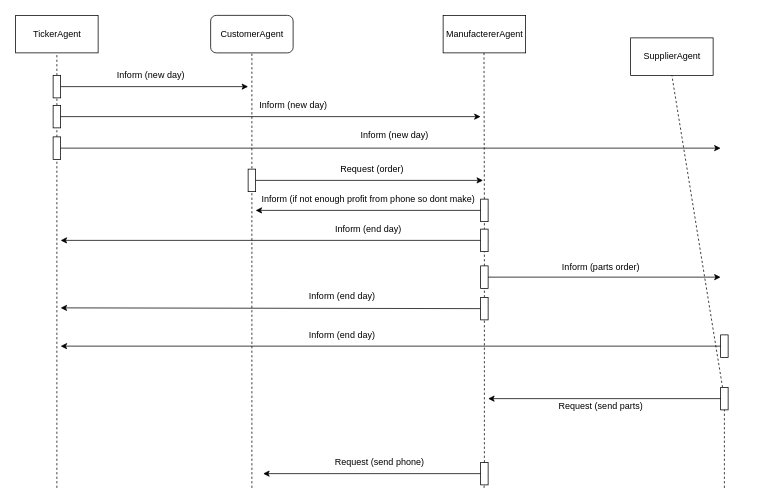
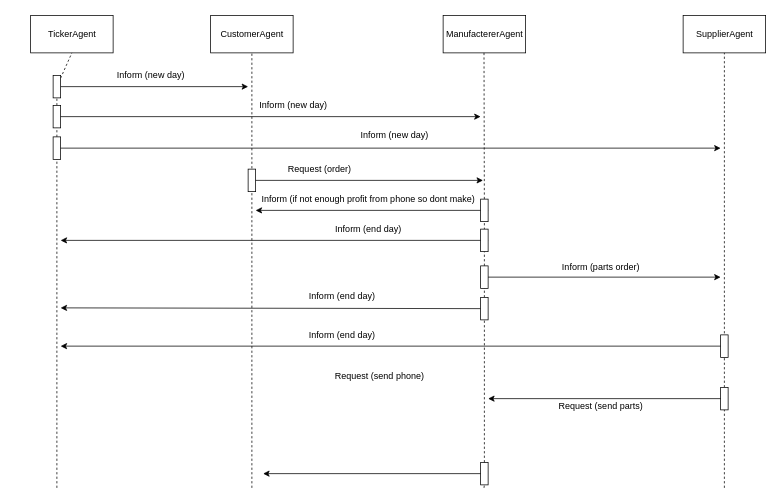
  <mxCell id="0" />
  <mxCell id="1" parent="0" />
- <mxCell id="2" value="TickerAgent" style="html=1;" vertex="1" parent="1"><mxGeometry x="20" y="20" width="110" height="50" as="geometry" /></mxCell>
- <mxCell id="3" value="CustomerAgent" style="html=1;rounded=1;" vertex="1" parent="1"><mxGeometry x="280" y="20" width="110" height="50" as="geometry" /></mxCell>
- <mxCell id="4" value="SupplierAgent" style="html=1;" vertex="1" parent="1"><mxGeometry x="840" y="50" width="110" height="50" as="geometry" /></mxCell>
+ <mxCell id="2" value="TickerAgent" style="html=1;" vertex="1" parent="1"><mxGeometry x="40" y="20" width="110" height="50" as="geometry" /></mxCell>
+ <mxCell id="3" value="CustomerAgent" style="html=1;" vertex="1" parent="1"><mxGeometry x="280" y="20" width="110" height="50" as="geometry" /></mxCell>
+ <mxCell id="4" value="SupplierAgent" style="html=1;" vertex="1" parent="1"><mxGeometry x="910" y="20" width="110" height="50" as="geometry" /></mxCell>
  <mxCell id="5" value="ManufactererAgent" style="html=1;" vertex="1" parent="1"><mxGeometry x="590" y="20" width="110" height="50" as="geometry" /></mxCell>
  <mxCell id="6" value="" style="endArrow=none;dashed=1;html=1;entryX=0.5;entryY=1;entryDx=0;entryDy=0;" edge="1" parent="1" source="11" target="2"><mxGeometry width="50" height="50" relative="1" as="geometry"><mxPoint x="75" y="650" as="sourcePoint" /><mxPoint x="75" y="90" as="targetPoint" /></mxGeometry></mxCell>
  <mxCell id="7" value="" style="endArrow=none;dashed=1;html=1;entryX=0.5;entryY=1;entryDx=0;entryDy=0;" edge="1" parent="1" target="3"><mxGeometry width="50" height="50" relative="1" as="geometry"><mxPoint x="335" y="650" as="sourcePoint" /><mxPoint x="330" y="70" as="targetPoint" /></mxGeometry></mxCell>
  <mxCell id="8" value="" style="endArrow=none;dashed=1;html=1;entryX=0.5;entryY=1;entryDx=0;entryDy=0;fontStyle=1" edge="1" parent="1" source="25"><mxGeometry width="50" height="50" relative="1" as="geometry"><mxPoint x="644.5" y="650" as="sourcePoint" /><mxPoint x="644.5" y="70" as="targetPoint" /></mxGeometry></mxCell>
  <mxCell id="9" value="" style="endArrow=none;dashed=1;html=1;entryX=0.5;entryY=1;entryDx=0;entryDy=0;" edge="1" parent="1" source="30" target="4"><mxGeometry width="50" height="50" relative="1" as="geometry"><mxPoint x="965" y="650" as="sourcePoint" /><mxPoint x="105" y="100" as="targetPoint" /></mxGeometry></mxCell>
  <mxCell id="10" value="" style="endArrow=classic;html=1;exitX=1;exitY=0.5;exitDx=0;exitDy=0;" edge="1" parent="1" source="11"><mxGeometry width="50" height="50" relative="1" as="geometry"><mxPoint x="76" y="120" as="sourcePoint" /><mxPoint x="330" y="115" as="targetPoint" /></mxGeometry></mxCell>
  <mxCell id="11" value="" style="rounded=0;whiteSpace=wrap;html=1;" vertex="1" parent="1"><mxGeometry x="70" y="100" width="10" height="30" as="geometry" /></mxCell>
  <mxCell id="12" value="" style="endArrow=none;dashed=1;html=1;entryX=0.5;entryY=1;entryDx=0;entryDy=0;" edge="1" parent="1" target="11"><mxGeometry width="50" height="50" relative="1" as="geometry"><mxPoint x="75" y="650" as="sourcePoint" /><mxPoint x="75" y="70" as="targetPoint" /></mxGeometry></mxCell>
  <mxCell id="13" value="Inform (new day)" style="text;html=1;align=center;verticalAlign=middle;resizable=0;points=[];;autosize=1;" vertex="1" parent="1"><mxGeometry x="145" y="90" width="110" height="20" as="geometry" /></mxCell>
  <mxCell id="14" value="" style="rounded=0;whiteSpace=wrap;html=1;" vertex="1" parent="1"><mxGeometry x="70" y="140" width="10" height="30" as="geometry" /></mxCell>
  <mxCell id="15" value="" style="endArrow=classic;html=1;exitX=1;exitY=0.5;exitDx=0;exitDy=0;" edge="1" source="14" parent="1"><mxGeometry width="50" height="50" relative="1" as="geometry"><mxPoint x="76" y="160" as="sourcePoint" /><mxPoint x="640" y="155" as="targetPoint" /></mxGeometry></mxCell>
  <mxCell id="16" value="Inform (new day)" style="text;html=1;align=center;verticalAlign=middle;resizable=0;points=[];;autosize=1;" vertex="1" parent="1"><mxGeometry x="335" y="130" width="110" height="20" as="geometry" /></mxCell>
  <mxCell id="17" value="" style="rounded=0;whiteSpace=wrap;html=1;" vertex="1" parent="1"><mxGeometry x="70" y="182" width="10" height="30" as="geometry" /></mxCell>
  <mxCell id="18" value="" style="endArrow=classic;html=1;exitX=1;exitY=0.5;exitDx=0;exitDy=0;" edge="1" parent="1" source="17"><mxGeometry width="50" height="50" relative="1" as="geometry"><mxPoint x="76" y="202" as="sourcePoint" /><mxPoint x="960" y="197" as="targetPoint" /></mxGeometry></mxCell>
  <mxCell id="19" value="Inform (new day)" style="text;html=1;align=center;verticalAlign=middle;resizable=0;points=[];;autosize=1;" vertex="1" parent="1"><mxGeometry x="470" y="170" width="110" height="20" as="geometry" /></mxCell>
  <mxCell id="20" value="" style="rounded=0;whiteSpace=wrap;html=1;" vertex="1" parent="1"><mxGeometry x="330" y="225" width="10" height="30" as="geometry" /></mxCell>
  <mxCell id="21" value="" style="endArrow=classic;html=1;exitX=1;exitY=0.5;exitDx=0;exitDy=0;entryX=0.364;entryY=1.25;entryDx=0;entryDy=0;entryPerimeter=0;" edge="1" parent="1" source="20"><mxGeometry width="50" height="50" relative="1" as="geometry"><mxPoint x="336" y="245" as="sourcePoint" /><mxPoint x="643.2" y="240" as="targetPoint" /></mxGeometry></mxCell>
- <mxCell id="22" value="Request (order)" style="text;html=1;align=center;verticalAlign=middle;resizable=0;points=[];;autosize=1;" vertex="1" parent="1"><mxGeometry x="445" y="215" width="100" height="20" as="geometry" /></mxCell>
+ <mxCell id="22" value="Request (order)" style="text;html=1;align=center;verticalAlign=middle;resizable=0;points=[];;autosize=1;" vertex="1" parent="1"><mxGeometry x="375" y="215" width="100" height="20" as="geometry" /></mxCell>
  <mxCell id="23" value="" style="endArrow=classic;html=1;exitX=1;exitY=0.5;exitDx=0;exitDy=0;" edge="1" parent="1"><mxGeometry width="50" height="50" relative="1" as="geometry"><mxPoint x="650" y="280" as="sourcePoint" /><mxPoint x="340" y="280" as="targetPoint" /></mxGeometry></mxCell>
  <mxCell id="24" value="Inform (if not enough profit from phone so dont make)" style="text;html=1;align=center;verticalAlign=middle;resizable=0;points=[];;autosize=1;" vertex="1" parent="1"><mxGeometry x="340" y="255" width="300" height="20" as="geometry" /></mxCell>
  <mxCell id="25" value="" style="rounded=0;whiteSpace=wrap;html=1;" vertex="1" parent="1"><mxGeometry x="640" y="265" width="10" height="30" as="geometry" /></mxCell>
  <mxCell id="26" value="" style="endArrow=none;dashed=1;html=1;entryX=0.5;entryY=1;entryDx=0;entryDy=0;fontStyle=1" edge="1" parent="1" source="46" target="25"><mxGeometry width="50" height="50" relative="1" as="geometry"><mxPoint x="644.5" y="706" as="sourcePoint" /><mxPoint x="644.5" y="126" as="targetPoint" /></mxGeometry></mxCell>
  <mxCell id="27" value="" style="rounded=0;whiteSpace=wrap;html=1;" vertex="1" parent="1"><mxGeometry x="640" y="354" width="10" height="30" as="geometry" /></mxCell>
  <mxCell id="28" value="" style="endArrow=classic;html=1;exitX=1;exitY=0.5;exitDx=0;exitDy=0;" edge="1" parent="1" source="27"><mxGeometry width="50" height="50" relative="1" as="geometry"><mxPoint x="646" y="374" as="sourcePoint" /><mxPoint x="960" y="369" as="targetPoint" /></mxGeometry></mxCell>
  <mxCell id="29" value="Inform (parts order)" style="text;html=1;align=center;verticalAlign=middle;resizable=0;points=[];;autosize=1;" vertex="1" parent="1"><mxGeometry x="735" y="346" width="130" height="20" as="geometry" /></mxCell>
  <mxCell id="30" value="" style="rounded=0;whiteSpace=wrap;html=1;" vertex="1" parent="1"><mxGeometry x="960" y="516" width="10" height="30" as="geometry" /></mxCell>
  <mxCell id="31" value="" style="endArrow=none;dashed=1;html=1;entryX=0.5;entryY=1;entryDx=0;entryDy=0;" edge="1" parent="1" target="30"><mxGeometry width="50" height="50" relative="1" as="geometry"><mxPoint x="965" y="650" as="sourcePoint" /><mxPoint x="965" y="70" as="targetPoint" /></mxGeometry></mxCell>
  <mxCell id="32" value="" style="endArrow=classic;html=1;exitX=0;exitY=0.5;exitDx=0;exitDy=0;" edge="1" parent="1" source="30"><mxGeometry width="50" height="50" relative="1" as="geometry"><mxPoint x="660" y="499" as="sourcePoint" /><mxPoint x="650" y="531" as="targetPoint" /></mxGeometry></mxCell>
  <mxCell id="33" value="Request (send parts)" style="text;html=1;align=center;verticalAlign=middle;resizable=0;points=[];;autosize=1;" vertex="1" parent="1"><mxGeometry x="735" y="531" width="130" height="20" as="geometry" /></mxCell>
  <mxCell id="34" value="" style="rounded=0;whiteSpace=wrap;html=1;" vertex="1" parent="1"><mxGeometry x="640" y="616" width="10" height="30" as="geometry" /></mxCell>
  <mxCell id="35" value="" style="endArrow=none;dashed=1;html=1;entryX=0.5;entryY=1;entryDx=0;entryDy=0;fontStyle=1" edge="1" parent="1" target="34"><mxGeometry width="50" height="50" relative="1" as="geometry"><mxPoint x="644.5" y="650" as="sourcePoint" /><mxPoint x="645" y="280" as="targetPoint" /></mxGeometry></mxCell>
  <mxCell id="36" value="" style="endArrow=classic;html=1;exitX=0;exitY=0.5;exitDx=0;exitDy=0;" edge="1" parent="1" source="34"><mxGeometry width="50" height="50" relative="1" as="geometry"><mxPoint x="590" y="580" as="sourcePoint" /><mxPoint x="350" y="631" as="targetPoint" /></mxGeometry></mxCell>
- <mxCell id="37" value="Request (send phone)" style="text;html=1;align=center;verticalAlign=middle;resizable=0;points=[];;autosize=1;" vertex="1" parent="1"><mxGeometry x="440" y="606" width="130" height="20" as="geometry" /></mxCell>
+ <mxCell id="37" value="Request (send phone)" style="text;html=1;align=center;verticalAlign=middle;resizable=0;points=[];;autosize=1;" vertex="1" parent="1"><mxGeometry x="440" y="491" width="130" height="20" as="geometry" /></mxCell>
  <mxCell id="38" value="" style="rounded=0;whiteSpace=wrap;html=1;" vertex="1" parent="1"><mxGeometry x="960" y="446" width="10" height="30" as="geometry" /></mxCell>
  <mxCell id="39" value="" style="endArrow=classic;html=1;exitX=0;exitY=0.5;exitDx=0;exitDy=0;" edge="1" parent="1" source="38"><mxGeometry width="50" height="50" relative="1" as="geometry"><mxPoint x="660" y="373" as="sourcePoint" /><mxPoint x="80" y="461" as="targetPoint" /></mxGeometry></mxCell>
  <mxCell id="40" value="Inform (end day)" style="text;html=1;align=center;verticalAlign=middle;resizable=0;points=[];;autosize=1;" vertex="1" parent="1"><mxGeometry x="405" y="384" width="100" height="20" as="geometry" /></mxCell>
  <mxCell id="41" value="" style="endArrow=classic;html=1;exitX=0;exitY=0.5;exitDx=0;exitDy=0;" edge="1" parent="1" source="46"><mxGeometry width="50" height="50" relative="1" as="geometry"><mxPoint x="340" y="403" as="sourcePoint" /><mxPoint x="80" y="410" as="targetPoint" /></mxGeometry></mxCell>
  <mxCell id="42" value="Inform (end day)" style="text;html=1;align=center;verticalAlign=middle;resizable=0;points=[];;autosize=1;" vertex="1" parent="1"><mxGeometry x="405" y="436" width="100" height="20" as="geometry" /></mxCell>
  <mxCell id="43" value="" style="endArrow=classic;html=1;exitX=1;exitY=0.5;exitDx=0;exitDy=0;" edge="1" parent="1"><mxGeometry width="50" height="50" relative="1" as="geometry"><mxPoint x="650" y="320" as="sourcePoint" /><mxPoint x="80" y="320" as="targetPoint" /></mxGeometry></mxCell>
  <mxCell id="44" value="Inform (end day)" style="text;html=1;align=center;verticalAlign=middle;resizable=0;points=[];;autosize=1;" vertex="1" parent="1"><mxGeometry x="440" y="295" width="100" height="20" as="geometry" /></mxCell>
  <mxCell id="45" value="" style="rounded=0;whiteSpace=wrap;html=1;" vertex="1" parent="1"><mxGeometry x="640" y="305" width="10" height="30" as="geometry" /></mxCell>
  <mxCell id="46" value="" style="rounded=0;whiteSpace=wrap;html=1;" vertex="1" parent="1"><mxGeometry x="640" y="396" width="10" height="30" as="geometry" /></mxCell>
  <mxCell id="47" value="" style="endArrow=none;dashed=1;html=1;entryX=0.5;entryY=1;entryDx=0;entryDy=0;fontStyle=1" edge="1" parent="1" source="34" target="46"><mxGeometry width="50" height="50" relative="1" as="geometry"><mxPoint x="645" y="616" as="sourcePoint" /><mxPoint x="645" y="295" as="targetPoint" /></mxGeometry></mxCell>
